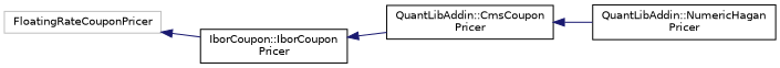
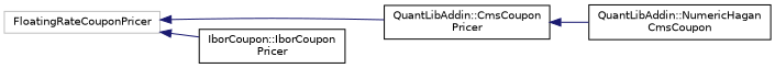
  digraph {
    rankdir=LR
    node [color=black fillcolor=white fontname=Helvetica fontsize=10 shape=record style=filled]
    edge [color=midnightblue dir=back fontname=Helvetica fontsize=10 labelfontname=Helvetica labelfontsize=10 style=solid]
    n1 [color=grey75 height=0.2 label=FloatingRateCouponPricer width=0.4]
    n2 [height=0.2 label="QuantLibAddin::CmsCoupon\lPricer" width=0.4]
    n3 [height=0.2 label="IborCoupon::IborCoupon\lPricer" width=0.4]
-   n4 [height=0.2 label="QuantLibAddin::NumericHagan\lPricer" width=0.4]
-   n3 -> n2
+   n4 [height=0.2 label="QuantLibAddin::NumericHagan\lCmsCoupon" width=0.4]
+   n1 -> n2
    n1 -> n3
    n2 -> n4
  }
